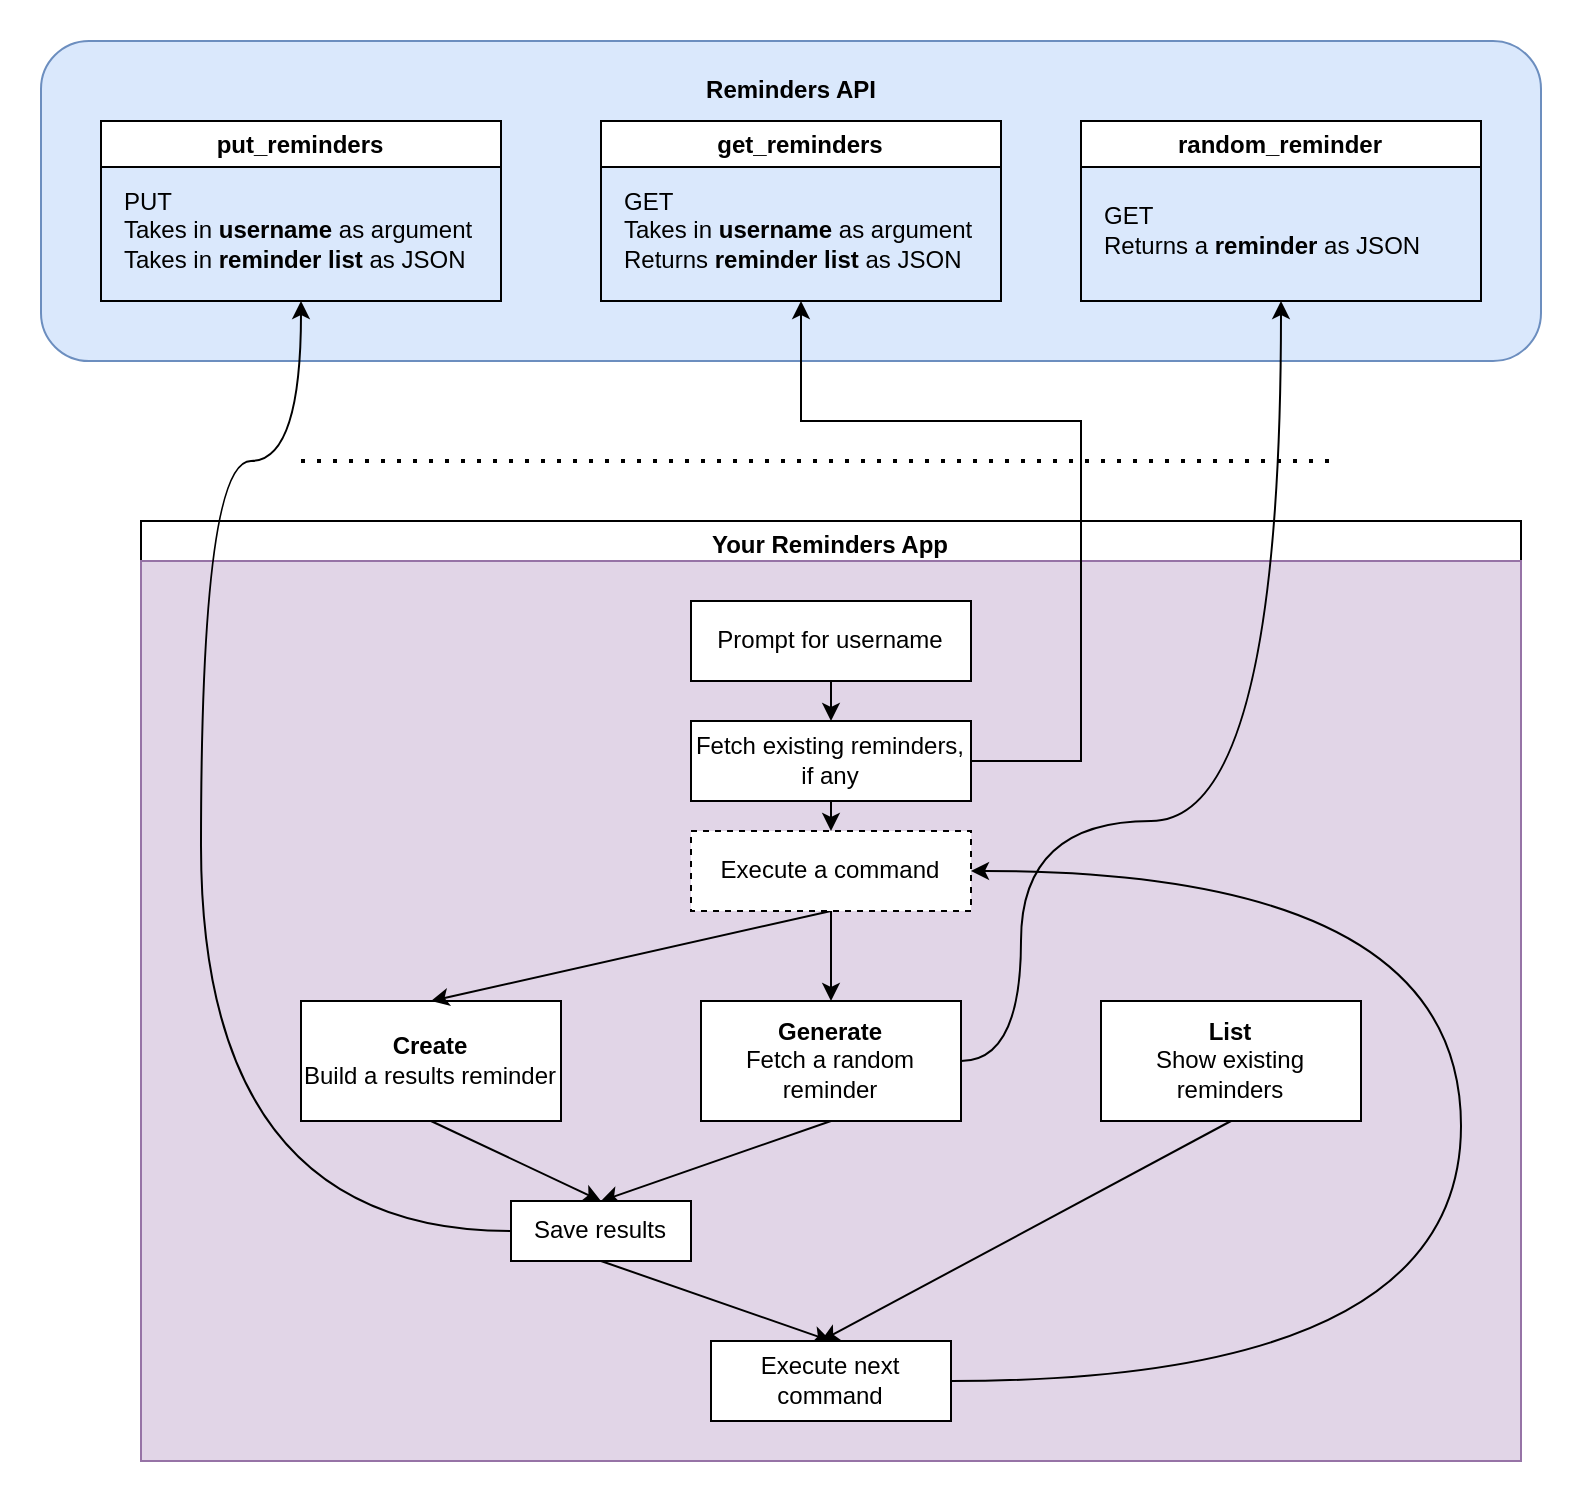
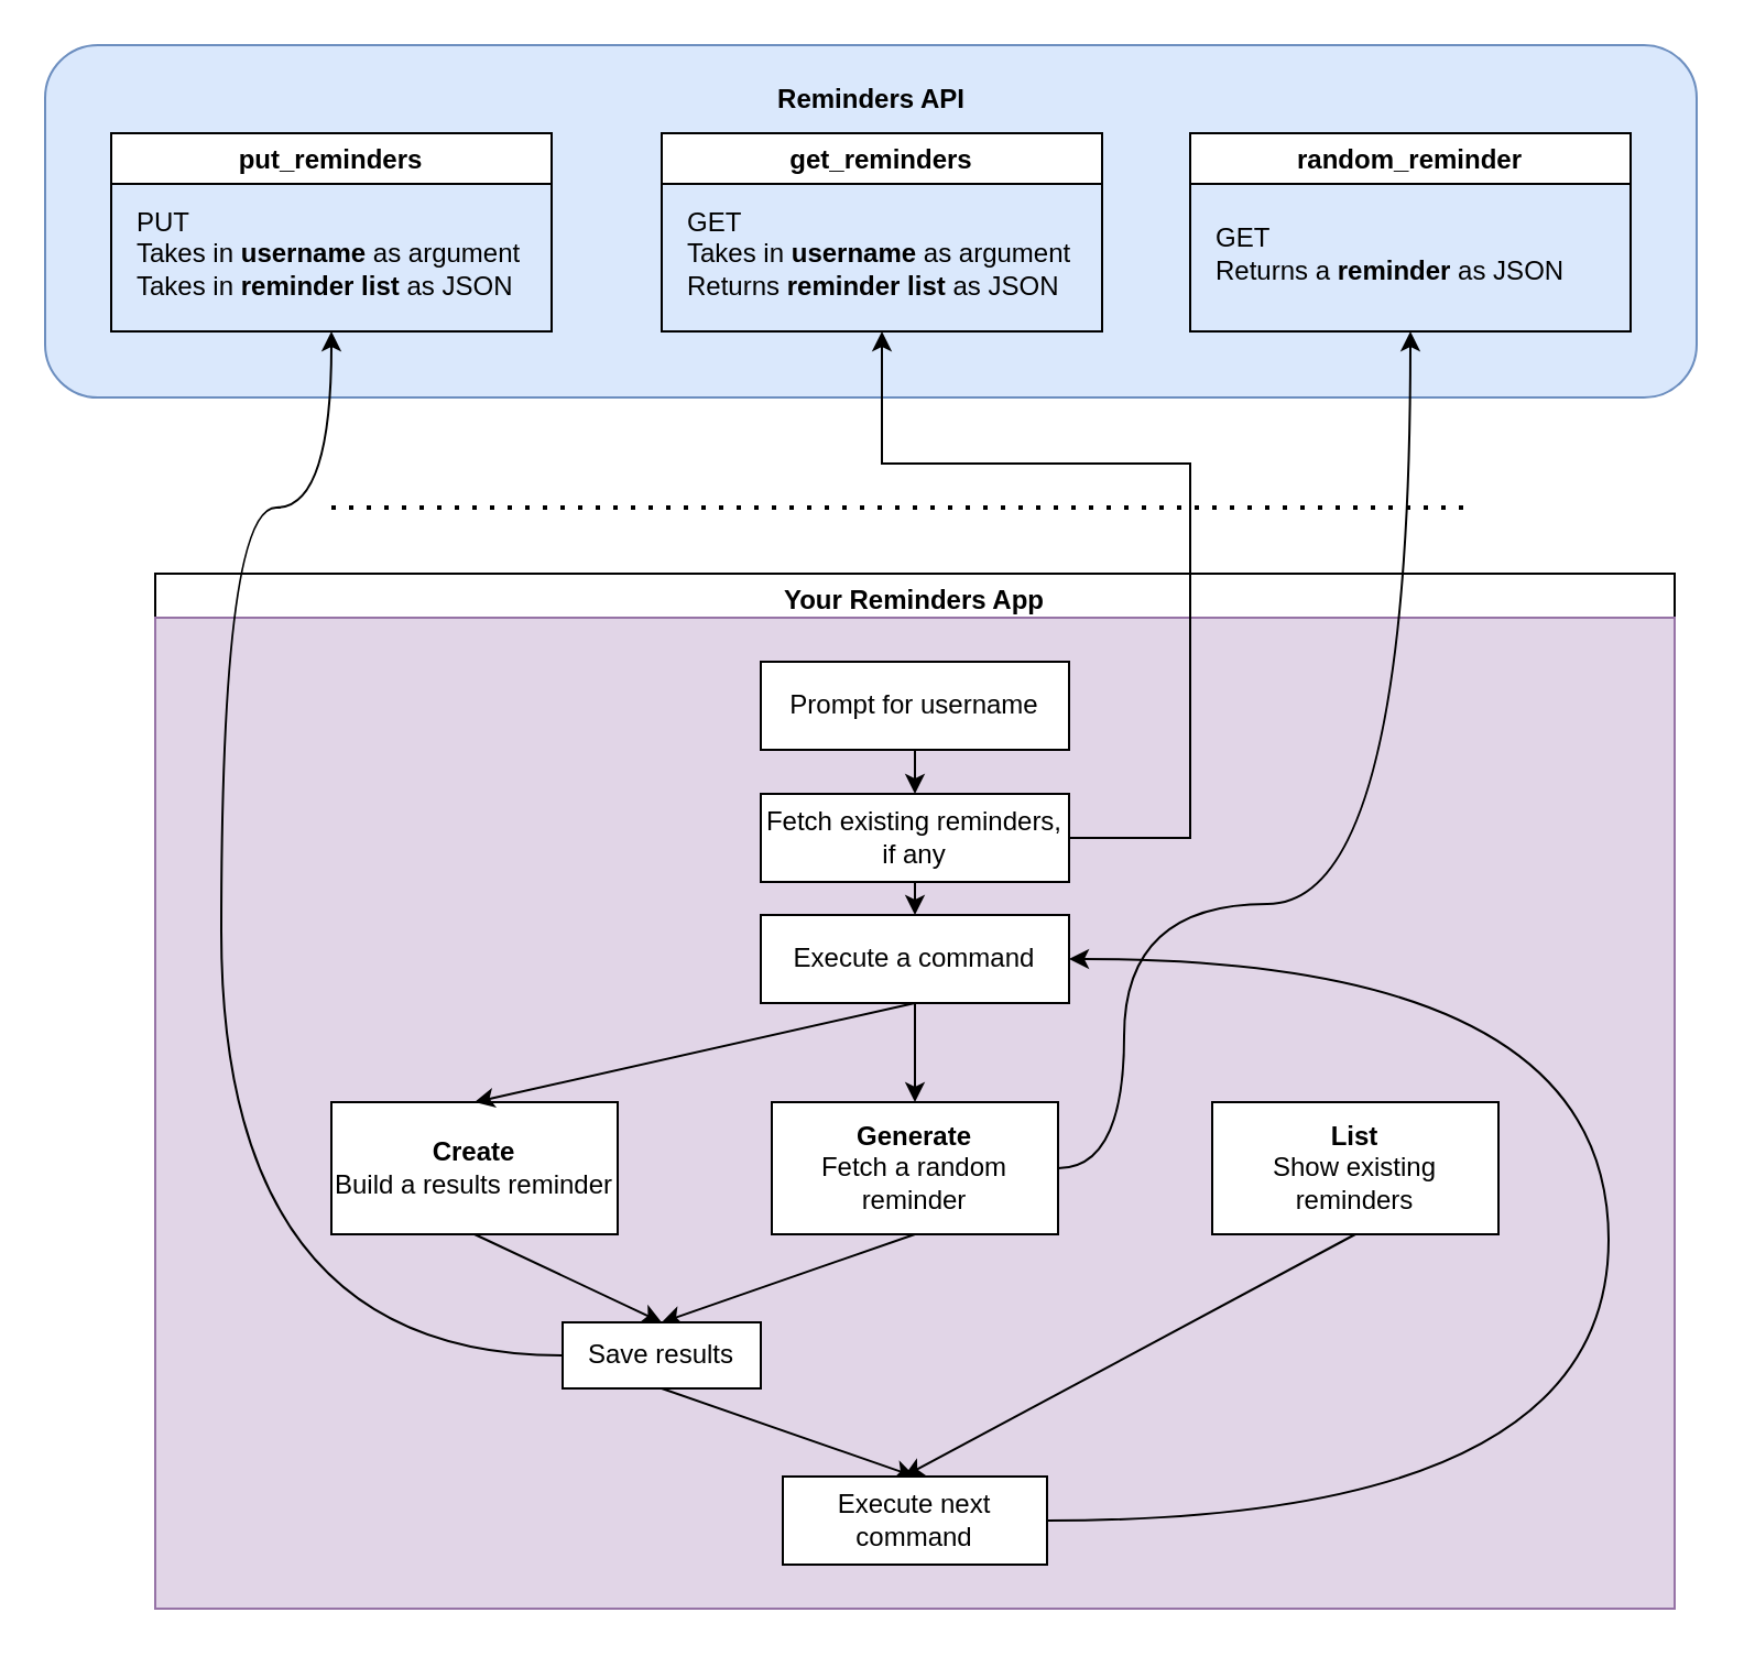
  <mxCell id="0" />
  <mxCell id="1" parent="0" />
  <mxCell id="2" value="" style="rounded=1;whiteSpace=wrap;html=1;fillColor=#dae8fc;strokeColor=#6c8ebf;" vertex="1" parent="1"><mxGeometry x="20" y="20" width="750" height="160" as="geometry" /></mxCell>
  <mxCell id="3" value="Your Reminders App" style="swimlane;" vertex="1" parent="1"><mxGeometry x="70" y="260" width="690" height="470" as="geometry"><mxRectangle x="190" y="510" width="160" height="30" as="alternateBounds" /></mxGeometry></mxCell>
  <mxCell id="4" value="" style="rounded=0;whiteSpace=wrap;html=1;fillColor=#e1d5e7;strokeColor=#9673a6;" vertex="1" parent="3"><mxGeometry y="20" width="690" height="450" as="geometry" /></mxCell>
  <mxCell id="5" value="&lt;b&gt;Create&lt;/b&gt;&lt;br&gt;Build a results reminder" style="rounded=0;whiteSpace=wrap;html=1;" vertex="1" parent="3"><mxGeometry x="80" y="240" width="130" height="60" as="geometry" /></mxCell>
  <mxCell id="6" style="rounded=0;orthogonalLoop=1;jettySize=auto;html=1;exitX=0.5;exitY=1;exitDx=0;exitDy=0;entryX=0.5;entryY=0;entryDx=0;entryDy=0;" edge="1" parent="3" source="7" target="17"><mxGeometry relative="1" as="geometry" /></mxCell>
  <mxCell id="7" value="&lt;b&gt;Generate&lt;/b&gt;&lt;br&gt;Fetch a random reminder" style="rounded=0;whiteSpace=wrap;html=1;" vertex="1" parent="3"><mxGeometry x="280" y="240" width="130" height="60" as="geometry" /></mxCell>
  <mxCell id="8" value="&lt;b&gt;List&lt;/b&gt;&lt;br&gt;Show existing reminders" style="rounded=0;whiteSpace=wrap;html=1;" vertex="1" parent="3"><mxGeometry x="480" y="240" width="130" height="60" as="geometry" /></mxCell>
  <mxCell id="9" style="edgeStyle=orthogonalEdgeStyle;rounded=0;orthogonalLoop=1;jettySize=auto;html=1;exitX=0.5;exitY=1;exitDx=0;exitDy=0;entryX=0.5;entryY=0;entryDx=0;entryDy=0;" edge="1" parent="3" source="10" target="12"><mxGeometry relative="1" as="geometry" /></mxCell>
  <mxCell id="10" value="Prompt for username" style="rounded=0;whiteSpace=wrap;html=1;" vertex="1" parent="3"><mxGeometry x="275" y="40" width="140" height="40" as="geometry" /></mxCell>
  <mxCell id="11" style="edgeStyle=orthogonalEdgeStyle;rounded=0;orthogonalLoop=1;jettySize=auto;html=1;exitX=0.5;exitY=1;exitDx=0;exitDy=0;entryX=0.5;entryY=0;entryDx=0;entryDy=0;" edge="1" parent="3" source="12" target="15"><mxGeometry relative="1" as="geometry" /></mxCell>
  <mxCell id="12" value="Fetch existing reminders, if any" style="rounded=0;whiteSpace=wrap;html=1;" vertex="1" parent="3"><mxGeometry x="275" y="100" width="140" height="40" as="geometry" /></mxCell>
  <mxCell id="13" style="rounded=0;orthogonalLoop=1;jettySize=auto;html=1;exitX=0.5;exitY=1;exitDx=0;exitDy=0;entryX=0.5;entryY=0;entryDx=0;entryDy=0;" edge="1" parent="3" source="15" target="5"><mxGeometry relative="1" as="geometry" /></mxCell>
  <mxCell id="14" style="edgeStyle=none;rounded=0;orthogonalLoop=1;jettySize=auto;html=1;exitX=0.5;exitY=1;exitDx=0;exitDy=0;entryX=0.5;entryY=0;entryDx=0;entryDy=0;" edge="1" parent="3" source="15" target="7"><mxGeometry relative="1" as="geometry" /></mxCell>
- <mxCell id="15" value="Execute a command" style="rounded=0;whiteSpace=wrap;html=1;dashed=1;" vertex="1" parent="3"><mxGeometry x="275" y="155" width="140" height="40" as="geometry" /></mxCell>
+ <mxCell id="15" value="Execute a command" style="rounded=0;whiteSpace=wrap;html=1;" vertex="1" parent="3"><mxGeometry x="275" y="155" width="140" height="40" as="geometry" /></mxCell>
  <mxCell id="16" style="rounded=0;orthogonalLoop=1;jettySize=auto;html=1;exitX=0.5;exitY=1;exitDx=0;exitDy=0;entryX=0.5;entryY=0;entryDx=0;entryDy=0;" edge="1" parent="3" source="17" target="19"><mxGeometry relative="1" as="geometry" /></mxCell>
  <mxCell id="17" value="Save results" style="rounded=0;whiteSpace=wrap;html=1;" vertex="1" parent="3"><mxGeometry x="185" y="340" width="90" height="30" as="geometry" /></mxCell>
  <mxCell id="18" style="edgeStyle=orthogonalEdgeStyle;rounded=0;orthogonalLoop=1;jettySize=auto;html=1;exitX=1;exitY=0.5;exitDx=0;exitDy=0;entryX=1;entryY=0.5;entryDx=0;entryDy=0;curved=1;" edge="1" parent="3" source="19" target="15"><mxGeometry relative="1" as="geometry"><Array as="points"><mxPoint x="660" y="430" /><mxPoint x="660" y="175" /></Array></mxGeometry></mxCell>
  <mxCell id="19" value="Execute next command" style="rounded=0;whiteSpace=wrap;html=1;" vertex="1" parent="3"><mxGeometry x="285" y="410" width="120" height="40" as="geometry" /></mxCell>
  <mxCell id="20" value="" style="endArrow=none;dashed=1;html=1;dashPattern=1 3;strokeWidth=2;rounded=0;" edge="1" parent="1"><mxGeometry width="50" height="50" relative="1" as="geometry"><mxPoint x="150" y="230" as="sourcePoint" /><mxPoint x="670" y="230" as="targetPoint" /></mxGeometry></mxCell>
  <mxCell id="21" value="put_reminders" style="swimlane;" vertex="1" parent="1"><mxGeometry x="50" y="60" width="200" height="90" as="geometry"><mxRectangle x="160" y="220" width="120" height="30" as="alternateBounds" /></mxGeometry></mxCell>
  <mxCell id="22" value="PUT&lt;br&gt;Takes in &lt;b&gt;username&lt;/b&gt;&amp;nbsp;as argument&lt;br&gt;Takes in &lt;b&gt;reminder list &lt;/b&gt;as JSON" style="text;html=1;strokeColor=none;fillColor=none;align=left;verticalAlign=middle;whiteSpace=wrap;rounded=0;" vertex="1" parent="21"><mxGeometry x="10" y="30" width="180" height="50" as="geometry" /></mxCell>
  <mxCell id="23" value="get_reminders" style="swimlane;" vertex="1" parent="1"><mxGeometry x="300" y="60" width="200" height="90" as="geometry"><mxRectangle x="160" y="220" width="120" height="30" as="alternateBounds" /></mxGeometry></mxCell>
  <mxCell id="24" value="GET&lt;br&gt;Takes in &lt;b&gt;username&lt;/b&gt;&amp;nbsp;as argument&lt;br&gt;Returns&amp;nbsp;&lt;b&gt;reminder list &lt;/b&gt;as JSON" style="text;html=1;strokeColor=none;fillColor=none;align=left;verticalAlign=middle;whiteSpace=wrap;rounded=0;" vertex="1" parent="23"><mxGeometry x="10" y="30" width="180" height="50" as="geometry" /></mxCell>
  <mxCell id="25" value="random_reminder" style="swimlane;" vertex="1" parent="1"><mxGeometry x="540" y="60" width="200" height="90" as="geometry"><mxRectangle x="160" y="220" width="120" height="30" as="alternateBounds" /></mxGeometry></mxCell>
  <mxCell id="26" value="GET&lt;br&gt;Returns a &lt;b&gt;reminder&lt;/b&gt; as JSON" style="text;html=1;strokeColor=none;fillColor=none;align=left;verticalAlign=middle;whiteSpace=wrap;rounded=0;" vertex="1" parent="25"><mxGeometry x="10" y="30" width="180" height="50" as="geometry" /></mxCell>
  <mxCell id="27" value="&lt;b&gt;Reminders API&lt;/b&gt;" style="text;html=1;strokeColor=none;fillColor=none;align=center;verticalAlign=middle;whiteSpace=wrap;rounded=0;" vertex="1" parent="1"><mxGeometry x="337.5" y="30" width="115" height="30" as="geometry" /></mxCell>
  <mxCell id="28" style="edgeStyle=orthogonalEdgeStyle;rounded=0;orthogonalLoop=1;jettySize=auto;html=1;exitX=1;exitY=0.5;exitDx=0;exitDy=0;entryX=0.5;entryY=1;entryDx=0;entryDy=0;" edge="1" parent="1" source="12" target="23"><mxGeometry relative="1" as="geometry"><Array as="points"><mxPoint x="540" y="380" /><mxPoint x="540" y="210" /><mxPoint x="400" y="210" /></Array></mxGeometry></mxCell>
  <mxCell id="29" style="edgeStyle=orthogonalEdgeStyle;rounded=0;orthogonalLoop=1;jettySize=auto;html=1;exitX=1;exitY=0.5;exitDx=0;exitDy=0;entryX=0.5;entryY=1;entryDx=0;entryDy=0;curved=1;" edge="1" parent="1" source="7" target="25"><mxGeometry relative="1" as="geometry"><Array as="points"><mxPoint x="510" y="530" /><mxPoint x="510" y="410" /><mxPoint x="640" y="410" /></Array></mxGeometry></mxCell>
  <mxCell id="30" style="edgeStyle=none;rounded=0;orthogonalLoop=1;jettySize=auto;html=1;exitX=0.5;exitY=1;exitDx=0;exitDy=0;" edge="1" parent="1" source="5"><mxGeometry relative="1" as="geometry"><mxPoint x="300" y="600" as="targetPoint" /></mxGeometry></mxCell>
  <mxCell id="31" style="edgeStyle=orthogonalEdgeStyle;rounded=0;orthogonalLoop=1;jettySize=auto;html=1;exitX=0;exitY=0.5;exitDx=0;exitDy=0;entryX=0.5;entryY=1;entryDx=0;entryDy=0;curved=1;" edge="1" parent="1" source="17" target="21"><mxGeometry relative="1" as="geometry"><Array as="points"><mxPoint x="100" y="615" /><mxPoint x="100" y="230" /><mxPoint x="150" y="230" /></Array></mxGeometry></mxCell>
  <mxCell id="32" style="edgeStyle=none;rounded=0;orthogonalLoop=1;jettySize=auto;html=1;exitX=0.5;exitY=1;exitDx=0;exitDy=0;" edge="1" parent="1" source="8"><mxGeometry relative="1" as="geometry"><mxPoint x="410" y="670" as="targetPoint" /></mxGeometry></mxCell>
